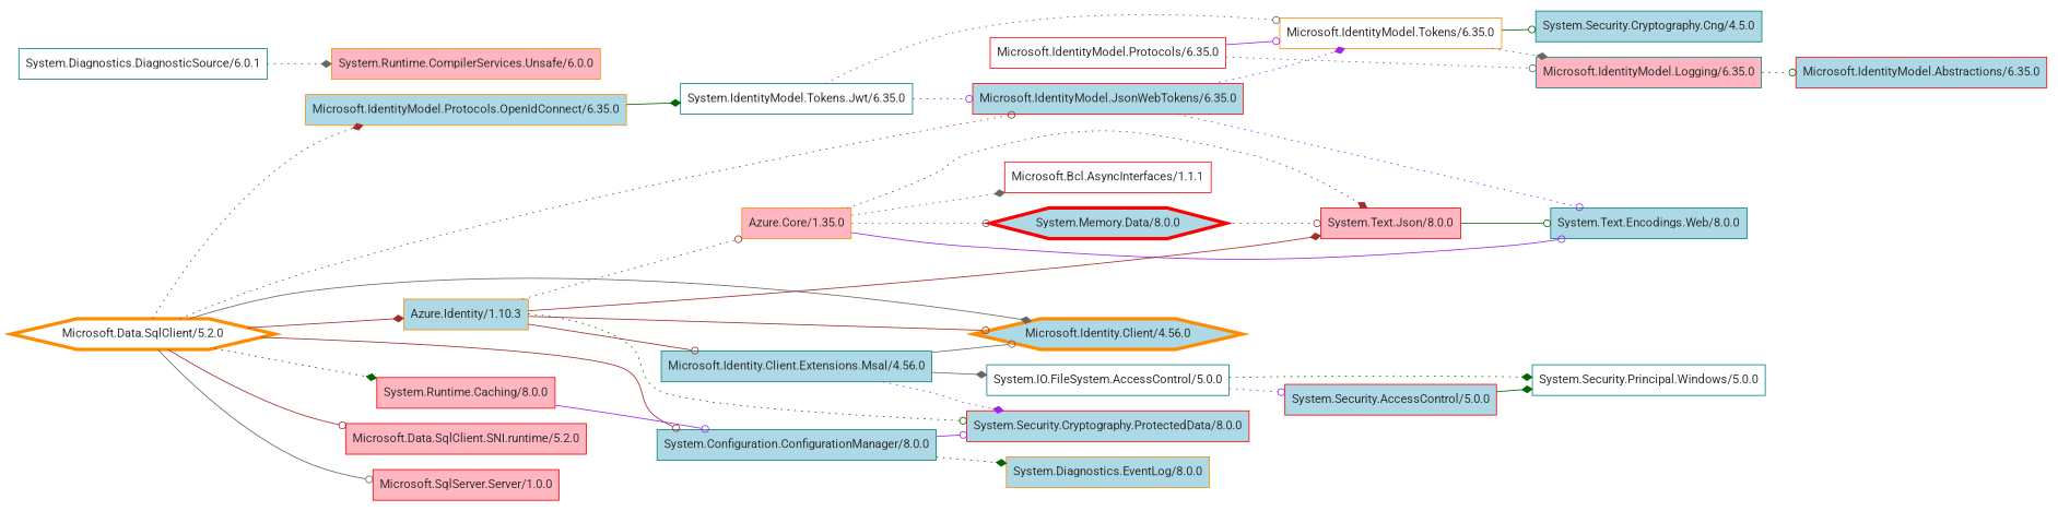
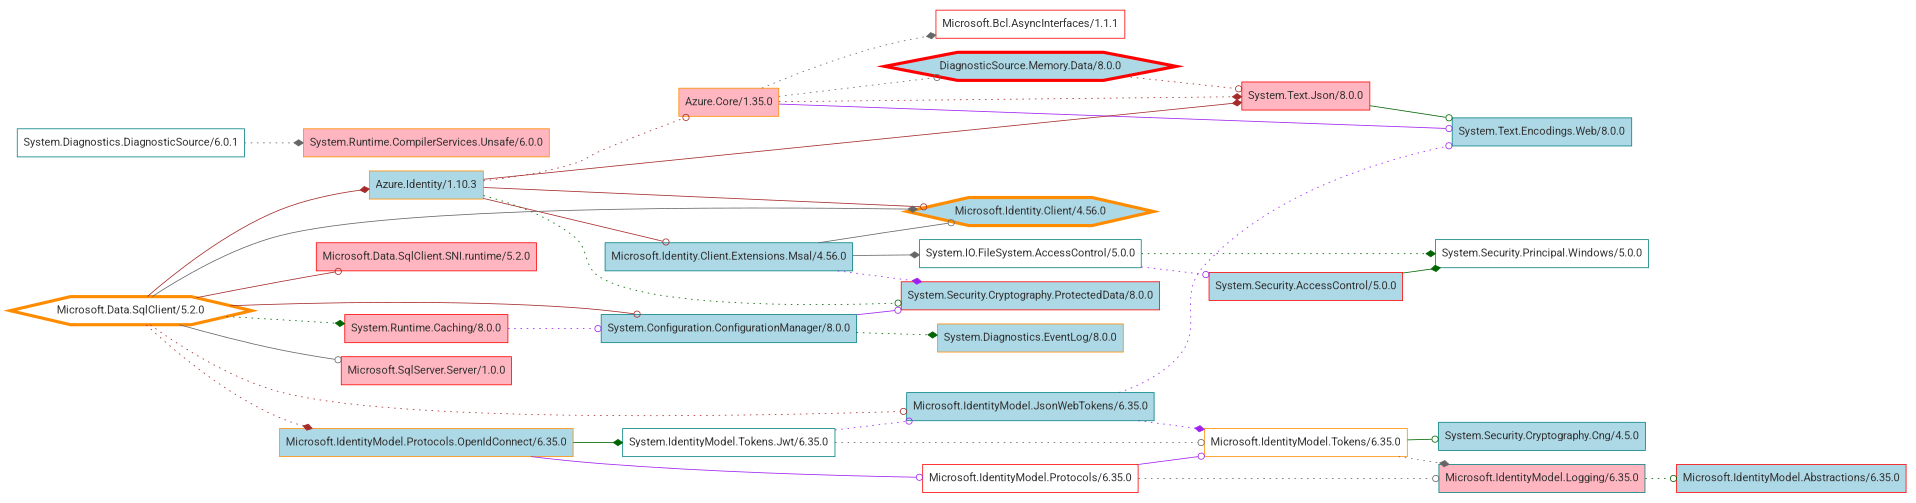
  digraph {
    fontname=Roboto
    rankdir=LR
    node [color=red fillcolor=lightblue fontcolor="#333333" fontname=Roboto shape=box style=filled]
    edge [arrowhead=odot color=brown fontname=Roboto style=dotted]
    "Azure.Core/1.35.0" [color=darkorange fillcolor=lightpink]
    "Microsoft.Bcl.AsyncInterfaces/1.1.1" [fillcolor=white]
-   "System.Memory.Data/8.0.0" [penwidth=4 shape=hexagon]
+   "System.Memory.Data/8.0.0" [penwidth=4 shape=hexagon label="DiagnosticSource.Memory.Data/8.0.0"]
    "System.Text.Encodings.Web/8.0.0" [color=teal]
    "System.Text.Json/8.0.0" [fillcolor=lightpink]
    "System.Diagnostics.DiagnosticSource/6.0.1" [color=teal fillcolor=white]
    "System.Runtime.CompilerServices.Unsafe/6.0.0" [color=darkorange fillcolor=lightpink]
    "Azure.Identity/1.10.3" [color=darkorange]
    "Microsoft.Identity.Client/4.56.0" [color=darkorange penwidth=4 shape=hexagon]
    "Microsoft.Identity.Client.Extensions.Msal/4.56.0" [color=teal]
    "System.Security.Cryptography.ProtectedData/8.0.0"
    "System.IO.FileSystem.AccessControl/5.0.0" [color=teal fillcolor=white]
    "System.Security.AccessControl/5.0.0"
    "System.Security.Principal.Windows/5.0.0" [color=teal fillcolor=white]
    "Microsoft.Data.SqlClient/5.2.0" [color=darkorange fillcolor=white penwidth=4 shape=hexagon]
    "Microsoft.Data.SqlClient.SNI.runtime/5.2.0" [fillcolor=lightpink]
-   "Microsoft.IdentityModel.JsonWebTokens/6.35.0"
+   "Microsoft.IdentityModel.JsonWebTokens/6.35.0" [color=teal]
    "Microsoft.IdentityModel.Protocols.OpenIdConnect/6.35.0" [color=darkorange]
    "Microsoft.SqlServer.Server/1.0.0" [fillcolor=lightpink]
    "System.Configuration.ConfigurationManager/8.0.0" [color=teal]
    "System.Runtime.Caching/8.0.0" [fillcolor=lightpink]
    "Microsoft.IdentityModel.Tokens/6.35.0" [color=darkorange fillcolor=white]
    "Microsoft.IdentityModel.Protocols/6.35.0" [fillcolor=white]
    "System.IdentityModel.Tokens.Jwt/6.35.0" [color=teal fillcolor=white]
    "System.Diagnostics.EventLog/8.0.0" [color=darkorange]
    "Microsoft.IdentityModel.Logging/6.35.0" [color=teal fillcolor=lightpink]
    "System.Security.Cryptography.Cng/4.5.0" [color=teal]
    "Microsoft.IdentityModel.Abstractions/6.35.0"
    "Azure.Core/1.35.0" -> "Microsoft.Bcl.AsyncInterfaces/1.1.1" [arrowhead=diamond color=gray40]
    "Azure.Core/1.35.0" -> "System.Memory.Data/8.0.0" [color=gray40]
    "Azure.Core/1.35.0" -> "System.Text.Encodings.Web/8.0.0" [color=purple style=solid]
    "Azure.Core/1.35.0" -> "System.Text.Json/8.0.0" [arrowhead=diamond]
    "System.Memory.Data/8.0.0" -> "System.Text.Json/8.0.0"
    "System.Text.Json/8.0.0" -> "System.Text.Encodings.Web/8.0.0" [color=darkgreen style=solid]
    "System.Diagnostics.DiagnosticSource/6.0.1" -> "System.Runtime.CompilerServices.Unsafe/6.0.0" [arrowhead=diamond color=gray40]
    "Azure.Identity/1.10.3" -> "Azure.Core/1.35.0"
    "Azure.Identity/1.10.3" -> "System.Text.Json/8.0.0" [arrowhead=diamond style=solid]
    "Azure.Identity/1.10.3" -> "Microsoft.Identity.Client/4.56.0" [style=solid]
    "Azure.Identity/1.10.3" -> "Microsoft.Identity.Client.Extensions.Msal/4.56.0" [style=solid]
    "Azure.Identity/1.10.3" -> "System.Security.Cryptography.ProtectedData/8.0.0" [color=darkgreen]
    "Microsoft.Identity.Client.Extensions.Msal/4.56.0" -> "Microsoft.Identity.Client/4.56.0" [color=gray40 style=solid]
    "Microsoft.Identity.Client.Extensions.Msal/4.56.0" -> "System.Security.Cryptography.ProtectedData/8.0.0" [arrowhead=diamond color=purple]
    "Microsoft.Identity.Client.Extensions.Msal/4.56.0" -> "System.IO.FileSystem.AccessControl/5.0.0" [arrowhead=diamond color=gray40 style=solid]
    "System.IO.FileSystem.AccessControl/5.0.0" -> "System.Security.AccessControl/5.0.0" [color=purple]
    "System.IO.FileSystem.AccessControl/5.0.0" -> "System.Security.Principal.Windows/5.0.0" [arrowhead=diamond color=darkgreen]
    "System.Security.AccessControl/5.0.0" -> "System.Security.Principal.Windows/5.0.0" [arrowhead=diamond color=darkgreen style=solid]
    "Microsoft.Data.SqlClient/5.2.0" -> "Azure.Identity/1.10.3" [arrowhead=diamond style=solid]
    "Microsoft.Data.SqlClient/5.2.0" -> "Microsoft.Identity.Client/4.56.0" [arrowhead=diamond color=gray40 style=solid]
    "Microsoft.Data.SqlClient/5.2.0" -> "Microsoft.Data.SqlClient.SNI.runtime/5.2.0" [style=solid]
    "Microsoft.Data.SqlClient/5.2.0" -> "Microsoft.IdentityModel.JsonWebTokens/6.35.0"
    "Microsoft.Data.SqlClient/5.2.0" -> "Microsoft.IdentityModel.Protocols.OpenIdConnect/6.35.0" [arrowhead=diamond]
    "Microsoft.Data.SqlClient/5.2.0" -> "Microsoft.SqlServer.Server/1.0.0" [color=gray40 style=solid]
    "Microsoft.Data.SqlClient/5.2.0" -> "System.Configuration.ConfigurationManager/8.0.0" [style=solid]
    "Microsoft.Data.SqlClient/5.2.0" -> "System.Runtime.Caching/8.0.0" [arrowhead=diamond color=darkgreen]
    "Microsoft.IdentityModel.JsonWebTokens/6.35.0" -> "System.Text.Encodings.Web/8.0.0" [color=purple]
    "Microsoft.IdentityModel.JsonWebTokens/6.35.0" -> "Microsoft.IdentityModel.Tokens/6.35.0" [arrowhead=diamond color=purple]
+   "Microsoft.IdentityModel.Protocols.OpenIdConnect/6.35.0" -> "Microsoft.IdentityModel.Protocols/6.35.0" [color=purple style=solid]
    "Microsoft.IdentityModel.Protocols.OpenIdConnect/6.35.0" -> "System.IdentityModel.Tokens.Jwt/6.35.0" [arrowhead=diamond color=darkgreen style=solid]
    "System.Configuration.ConfigurationManager/8.0.0" -> "System.Security.Cryptography.ProtectedData/8.0.0" [color=purple style=solid]
    "System.Configuration.ConfigurationManager/8.0.0" -> "System.Diagnostics.EventLog/8.0.0" [arrowhead=diamond color=darkgreen]
-   "System.Runtime.Caching/8.0.0" -> "System.Configuration.ConfigurationManager/8.0.0" [color=purple style=solid]
+   "System.Runtime.Caching/8.0.0" -> "System.Configuration.ConfigurationManager/8.0.0" [color=purple]
    "Microsoft.IdentityModel.Tokens/6.35.0" -> "Microsoft.IdentityModel.Logging/6.35.0" [arrowhead=diamond color=gray40]
    "Microsoft.IdentityModel.Tokens/6.35.0" -> "System.Security.Cryptography.Cng/4.5.0" [color=darkgreen style=solid]
    "Microsoft.IdentityModel.Protocols/6.35.0" -> "Microsoft.IdentityModel.Tokens/6.35.0" [color=purple style=solid]
    "Microsoft.IdentityModel.Protocols/6.35.0" -> "Microsoft.IdentityModel.Logging/6.35.0" [color=gray40]
    "System.IdentityModel.Tokens.Jwt/6.35.0" -> "Microsoft.IdentityModel.JsonWebTokens/6.35.0" [color=purple]
    "System.IdentityModel.Tokens.Jwt/6.35.0" -> "Microsoft.IdentityModel.Tokens/6.35.0" [color=gray40]
    "Microsoft.IdentityModel.Logging/6.35.0" -> "Microsoft.IdentityModel.Abstractions/6.35.0" [color=darkgreen]
  }
